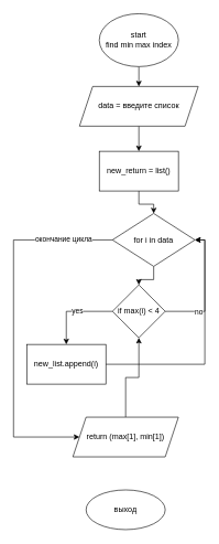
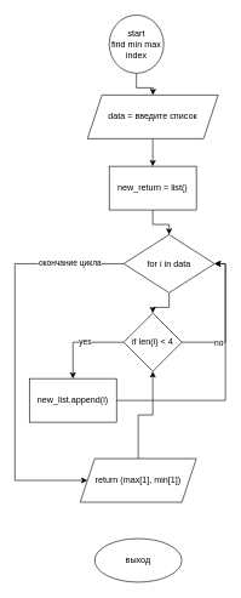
  <mxCell id="0" />
  <mxCell id="1" parent="0" />
  <mxCell id="2" value="" style="edgeStyle=orthogonalEdgeStyle;rounded=0;orthogonalLoop=1;jettySize=auto;html=1;" parent="1" source="3" edge="1"><mxGeometry relative="1" as="geometry"><mxPoint x="210" y="130" as="targetPoint" /></mxGeometry></mxCell>
- <mxCell id="3" value="start&lt;br&gt;find min max index" style="ellipse;whiteSpace=wrap;html=1;" parent="1" vertex="1"><mxGeometry x="150" y="20" width="120" height="80" as="geometry" /></mxCell>
+ <mxCell id="3" value="start&lt;br&gt;find min max index" style="ellipse;whiteSpace=wrap;html=1;" parent="1" vertex="1"><mxGeometry x="150" y="20" width="75" height="80" as="geometry" /></mxCell>
  <mxCell id="4" value="" style="edgeStyle=orthogonalEdgeStyle;rounded=0;orthogonalLoop=1;jettySize=auto;html=1;" parent="1" source="5" target="9" edge="1"><mxGeometry relative="1" as="geometry" /></mxCell>
  <mxCell id="5" value="new_return = list()" style="whiteSpace=wrap;html=1;" parent="1" vertex="1"><mxGeometry x="150" y="228" width="120" height="60" as="geometry" /></mxCell>
  <mxCell id="6" value="" style="edgeStyle=orthogonalEdgeStyle;rounded=0;orthogonalLoop=1;jettySize=auto;html=1;" parent="1" source="9" target="14" edge="1"><mxGeometry relative="1" as="geometry" /></mxCell>
  <mxCell id="7" value="" style="edgeStyle=orthogonalEdgeStyle;rounded=0;orthogonalLoop=1;jettySize=auto;html=1;" parent="1" source="9" target="18" edge="1"><mxGeometry relative="1" as="geometry"><Array as="points"><mxPoint x="20" y="362" /><mxPoint x="20" y="660" /></Array></mxGeometry></mxCell>
  <mxCell id="8" value="окончание цикла" style="edgeLabel;html=1;align=center;verticalAlign=middle;resizable=0;points=[];" parent="7" connectable="0" vertex="1"><mxGeometry x="-0.727" y="-2" relative="1" as="geometry"><mxPoint as="offset" /></mxGeometry></mxCell>
  <mxCell id="9" value="for i in data" style="rhombus;whiteSpace=wrap;html=1;" parent="1" vertex="1"><mxGeometry x="170" y="322" width="125" height="80" as="geometry" /></mxCell>
  <mxCell id="10" value="" style="edgeStyle=orthogonalEdgeStyle;rounded=0;orthogonalLoop=1;jettySize=auto;html=1;" parent="1" source="14" target="15" edge="1"><mxGeometry relative="1" as="geometry"><mxPoint x="50" y="520" as="targetPoint" /></mxGeometry></mxCell>
  <mxCell id="11" value="yes" style="edgeLabel;html=1;align=center;verticalAlign=middle;resizable=0;points=[];" parent="10" connectable="0" vertex="1"><mxGeometry x="-0.1" y="-1" relative="1" as="geometry"><mxPoint as="offset" /></mxGeometry></mxCell>
  <mxCell id="12" value="" style="edgeStyle=orthogonalEdgeStyle;rounded=0;orthogonalLoop=1;jettySize=auto;html=1;entryX=1;entryY=0.5;entryDx=0;entryDy=0;exitX=1;exitY=0.5;exitDx=0;exitDy=0;" parent="1" source="14" target="9" edge="1"><mxGeometry relative="1" as="geometry"><mxPoint x="310" y="580" as="targetPoint" /><Array as="points"><mxPoint x="310" y="470" /><mxPoint x="310" y="362" /></Array></mxGeometry></mxCell>
  <mxCell id="13" value="no" style="edgeLabel;html=1;align=center;verticalAlign=middle;resizable=0;points=[];" parent="12" connectable="0" vertex="1"><mxGeometry x="-0.45" y="-1" relative="1" as="geometry"><mxPoint as="offset" /></mxGeometry></mxCell>
- <mxCell id="14" value="if max(i) &amp;lt; 4" style="rhombus;whiteSpace=wrap;html=1;" parent="1" vertex="1"><mxGeometry x="170" y="430" width="80" height="80" as="geometry" /></mxCell>
+ <mxCell id="14" value="if len(i) &amp;lt; 4" style="rhombus;whiteSpace=wrap;html=1;" parent="1" vertex="1"><mxGeometry x="170" y="430" width="80" height="80" as="geometry" /></mxCell>
  <mxCell id="15" value="new_list.append(i)" style="rounded=0;whiteSpace=wrap;html=1;" parent="1" vertex="1"><mxGeometry x="40" y="520" width="120" height="60" as="geometry" /></mxCell>
  <mxCell id="16" style="edgeStyle=orthogonalEdgeStyle;rounded=0;orthogonalLoop=1;jettySize=auto;html=1;exitX=1;exitY=0.5;exitDx=0;exitDy=0;entryX=1;entryY=0.5;entryDx=0;entryDy=0;" parent="1" source="15" edge="1" target="9"><mxGeometry relative="1" as="geometry"><mxPoint x="430" y="530" as="targetPoint" /><Array as="points"><mxPoint x="310" y="550" /><mxPoint x="310" y="362" /></Array><mxPoint x="350" y="620" as="sourcePoint" /></mxGeometry></mxCell>
  <mxCell id="17" value="" style="edgeStyle=orthogonalEdgeStyle;rounded=0;orthogonalLoop=1;jettySize=auto;html=1;" parent="1" source="18" target="14" edge="1"><mxGeometry relative="1" as="geometry" /></mxCell>
  <mxCell id="18" value="return (max[1], min[1])" style="shape=parallelogram;perimeter=parallelogramPerimeter;whiteSpace=wrap;html=1;fixedSize=1;" parent="1" vertex="1"><mxGeometry x="110" y="630" width="160" height="60" as="geometry" /></mxCell>
  <mxCell id="19" value="выход" style="ellipse;whiteSpace=wrap;html=1;" parent="1" vertex="1"><mxGeometry x="130" y="740" width="120" height="60" as="geometry" /></mxCell>
  <mxCell id="20" value="" style="edgeStyle=none;html=1;" edge="1" parent="1" source="21" target="5"><mxGeometry relative="1" as="geometry" /></mxCell>
  <mxCell id="21" value="data = введите список" style="shape=parallelogram;perimeter=parallelogramPerimeter;whiteSpace=wrap;html=1;fixedSize=1;" vertex="1" parent="1"><mxGeometry x="120" y="130" width="180" height="60" as="geometry" /></mxCell>
